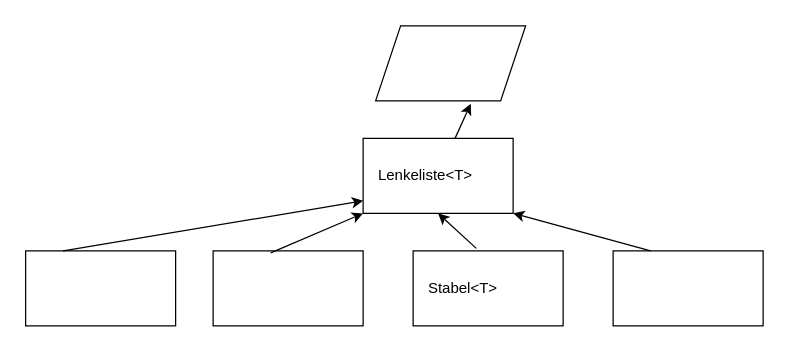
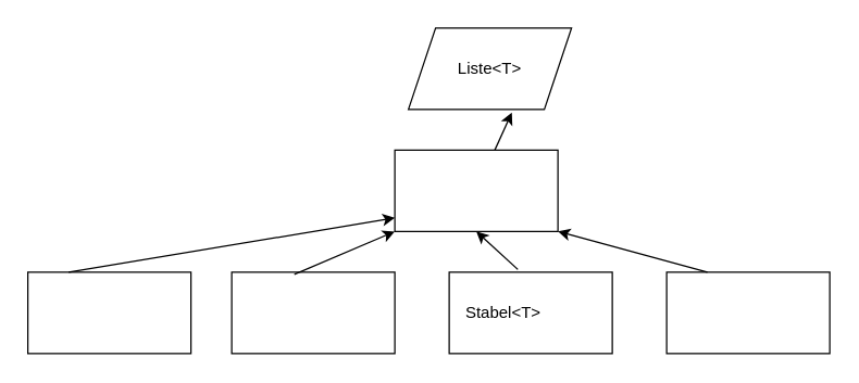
  <mxCell id="0" />
  <mxCell id="1" parent="0" />
  <mxCell id="2" value="" style="shape=parallelogram;perimeter=parallelogramPerimeter;whiteSpace=wrap;html=1;fixedSize=1;" vertex="1" parent="1"><mxGeometry x="300" y="20" width="120" height="60" as="geometry" /></mxCell>
+ <mxCell id="3" value="Liste&amp;lt;T&amp;gt;" style="text;html=1;strokeColor=none;fillColor=none;align=center;verticalAlign=middle;whiteSpace=wrap;rounded=0;" vertex="1" parent="1"><mxGeometry x="330" y="35" width="60" height="30" as="geometry" /></mxCell>
  <mxCell id="4" value="" style="rounded=0;whiteSpace=wrap;html=1;" vertex="1" parent="1"><mxGeometry x="290" y="110" width="120" height="60" as="geometry" /></mxCell>
- <mxCell id="5" value="Lenkeliste&amp;lt;T&amp;gt;" style="text;html=1;strokeColor=none;fillColor=none;align=center;verticalAlign=middle;whiteSpace=wrap;rounded=0;" vertex="1" parent="1"><mxGeometry x="310" y="125" width="60" height="30" as="geometry" /></mxCell>
  <mxCell id="6" value="" style="endArrow=classic;html=1;rounded=0;entryX=0.634;entryY=1.037;entryDx=0;entryDy=0;entryPerimeter=0;" edge="1" parent="1" source="4" target="2"><mxGeometry width="50" height="50" relative="1" as="geometry"><mxPoint x="400" y="180" as="sourcePoint" /><mxPoint x="450" y="130" as="targetPoint" /></mxGeometry></mxCell>
  <mxCell id="7" value="" style="rounded=0;whiteSpace=wrap;html=1;" vertex="1" parent="1"><mxGeometry x="170" y="200" width="120" height="60" as="geometry" /></mxCell>
  <mxCell id="8" value="" style="rounded=0;whiteSpace=wrap;html=1;" vertex="1" parent="1"><mxGeometry x="330" y="200" width="120" height="60" as="geometry" /></mxCell>
  <mxCell id="9" value="" style="rounded=0;whiteSpace=wrap;html=1;" vertex="1" parent="1"><mxGeometry x="490" y="200" width="120" height="60" as="geometry" /></mxCell>
  <mxCell id="10" value="" style="endArrow=classic;html=1;rounded=0;exitX=0.384;exitY=0.026;exitDx=0;exitDy=0;exitPerimeter=0;entryX=0;entryY=1;entryDx=0;entryDy=0;" edge="1" parent="1" source="7" target="4"><mxGeometry width="50" height="50" relative="1" as="geometry"><mxPoint x="320" y="200" as="sourcePoint" /><mxPoint x="360" y="150" as="targetPoint" /></mxGeometry></mxCell>
  <mxCell id="11" value="" style="endArrow=classic;html=1;rounded=0;exitX=0.421;exitY=-0.033;exitDx=0;exitDy=0;exitPerimeter=0;entryX=0.5;entryY=1;entryDx=0;entryDy=0;" edge="1" parent="1" source="8" target="4"><mxGeometry width="50" height="50" relative="1" as="geometry"><mxPoint x="320" y="200" as="sourcePoint" /><mxPoint x="370" y="150" as="targetPoint" /></mxGeometry></mxCell>
  <mxCell id="12" value="" style="endArrow=classic;html=1;rounded=0;exitX=0.25;exitY=0;exitDx=0;exitDy=0;entryX=1;entryY=1;entryDx=0;entryDy=0;" edge="1" parent="1" source="9" target="4"><mxGeometry width="50" height="50" relative="1" as="geometry"><mxPoint x="320" y="200" as="sourcePoint" /><mxPoint x="370" y="150" as="targetPoint" /></mxGeometry></mxCell>
  <mxCell id="13" value="Stabel&amp;lt;T&amp;gt;" style="text;html=1;strokeColor=none;fillColor=none;align=center;verticalAlign=middle;whiteSpace=wrap;rounded=0;" vertex="1" parent="1"><mxGeometry x="340" y="215" width="60" height="30" as="geometry" /></mxCell>
  <mxCell id="14" value="" style="rounded=0;whiteSpace=wrap;html=1;" vertex="1" parent="1"><mxGeometry x="20" y="200" width="120" height="60" as="geometry" /></mxCell>
  <mxCell id="15" value="" style="endArrow=classic;html=1;rounded=0;exitX=0.25;exitY=0;exitDx=0;exitDy=0;" edge="1" parent="1" source="14"><mxGeometry width="50" height="50" relative="1" as="geometry"><mxPoint x="320" y="190" as="sourcePoint" /><mxPoint x="290" y="160" as="targetPoint" /></mxGeometry></mxCell>
